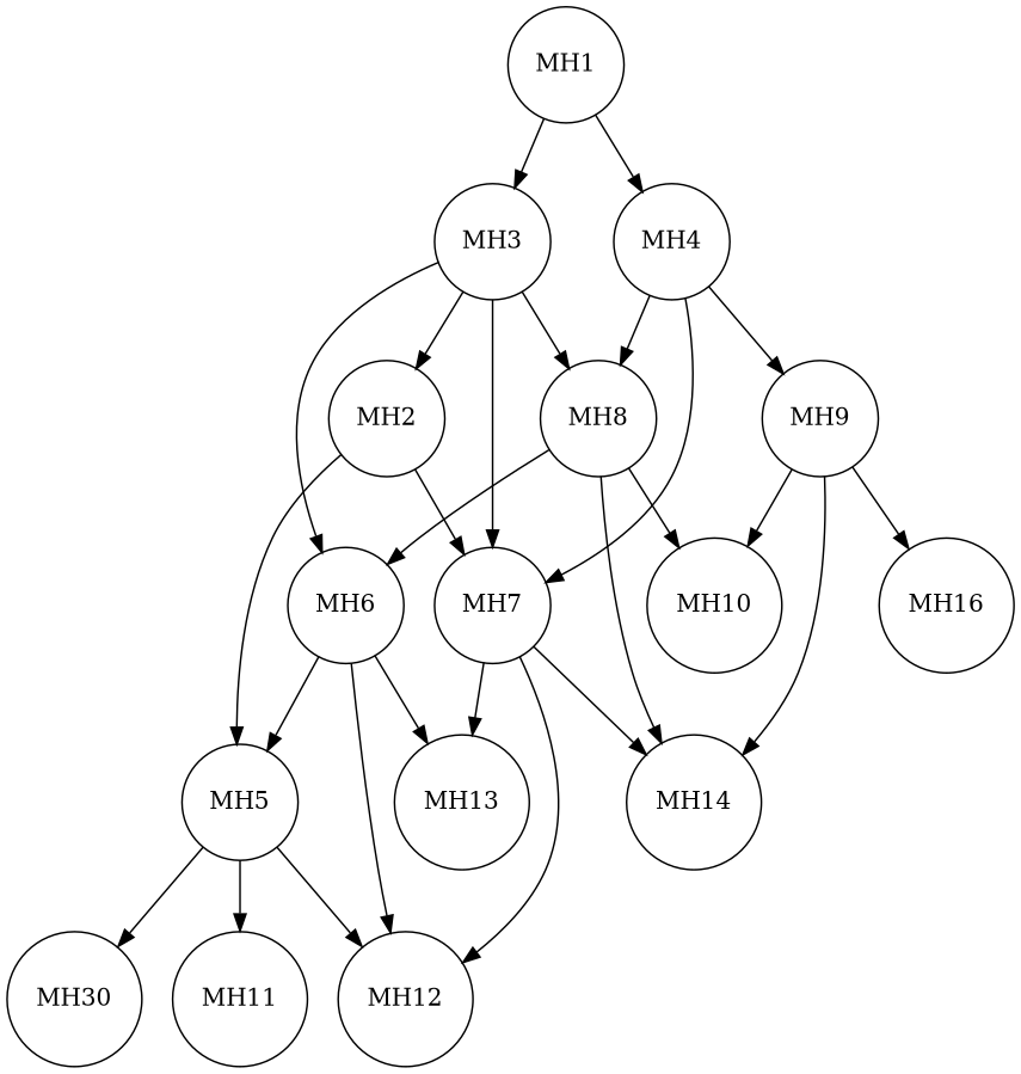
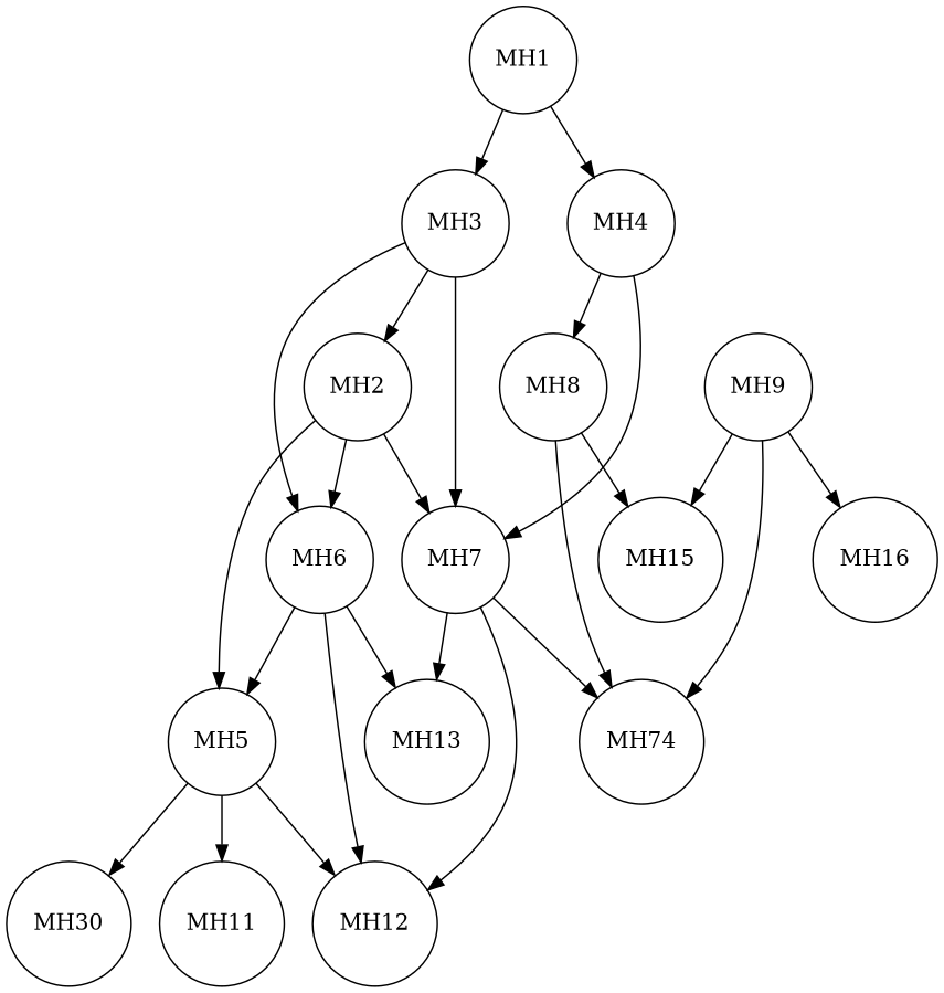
  digraph {
    node [color=black shape=circle]
    MH1
    MH3
    MH4
    MH2
    MH5
    MH6
    MH7
    MH8
    MH9
    n10 [label=MH30]
    MH11
    MH12
    MH13
-   MH14
-   MH15 [label=MH10]
+   MH14 [label=MH74]
+   MH15
    MH16
    MH1 -> MH3
    MH1 -> MH4
    MH3 -> MH2
    MH3 -> MH6
    MH3 -> MH7
-   MH3 -> MH8
    MH4 -> MH7
    MH4 -> MH8
-   MH4 -> MH9
    MH2 -> MH5
-   MH8 -> MH6
+   MH2 -> MH6
    MH2 -> MH7
    MH5 -> n10
    MH5 -> MH11
    MH5 -> MH12
    MH6 -> MH5
    MH6 -> MH12
    MH6 -> MH13
    MH7 -> MH12
    MH7 -> MH13
    MH7 -> MH14
    MH8 -> MH14
    MH8 -> MH15
    MH9 -> MH14
    MH9 -> MH15
    MH9 -> MH16
  }
